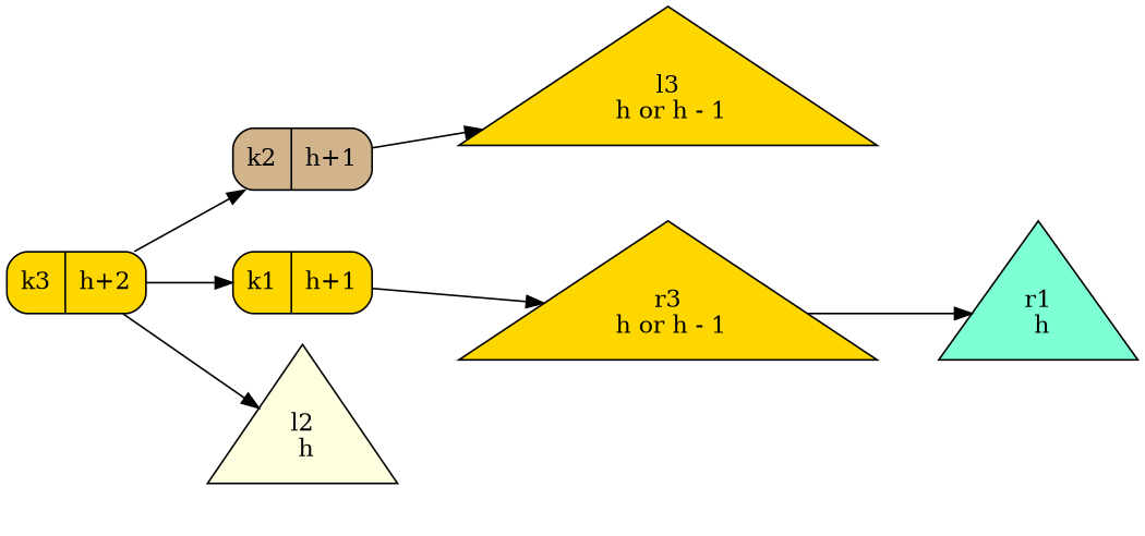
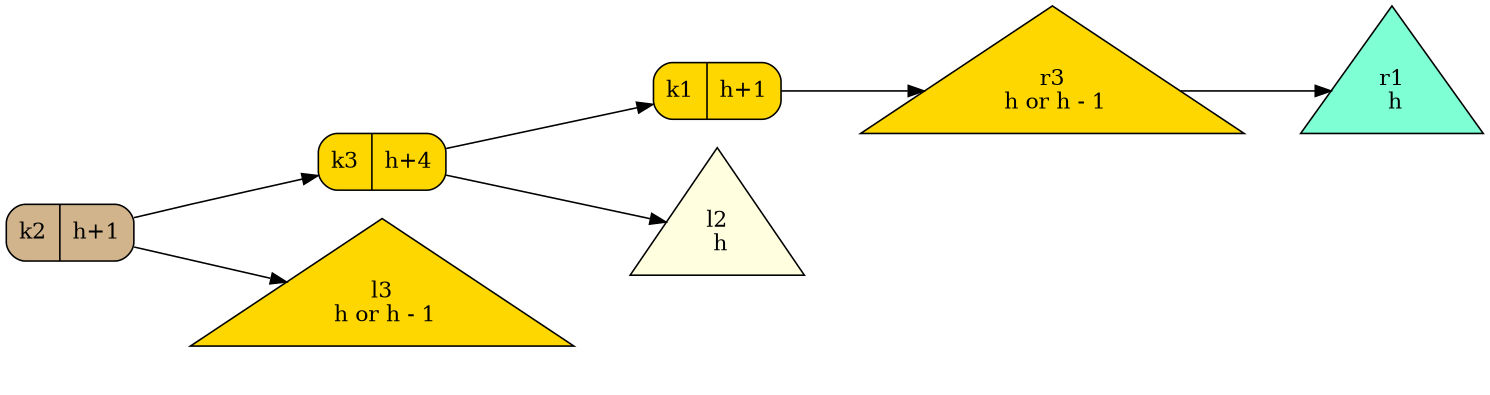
  digraph {
    rankdir=LR
    node [fillcolor=gold ordering=out shape=triangle style=filled]
-   n1 [label="{ k3 | h+2 }" shape=Mrecord]
+   n1 [label="{ k3 | h+4 }" shape=Mrecord]
    n2 [fillcolor=tan label="{ k2 | h+1 }" shape=Mrecord]
    n3 [label="{ k1 | h+1 }" shape=Mrecord]
    n4 [fillcolor=lightyellow label=" l2 \n h"]
    n5 [label=" l3 \n h or h - 1"]
    n6 [label=" r3 \n h or h - 1"]
    n7 [fillcolor=aquamarine label=" r1 \n h"]
-   n1 -> n2
+   n2 -> n1
    n1 -> n3
    n1 -> n4
    n2 -> n5
    n3 -> n6
    n6 -> n7
  }
